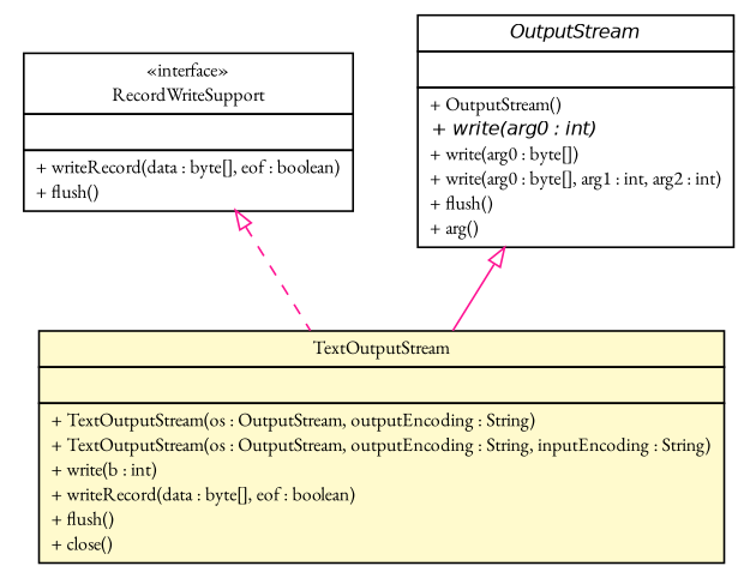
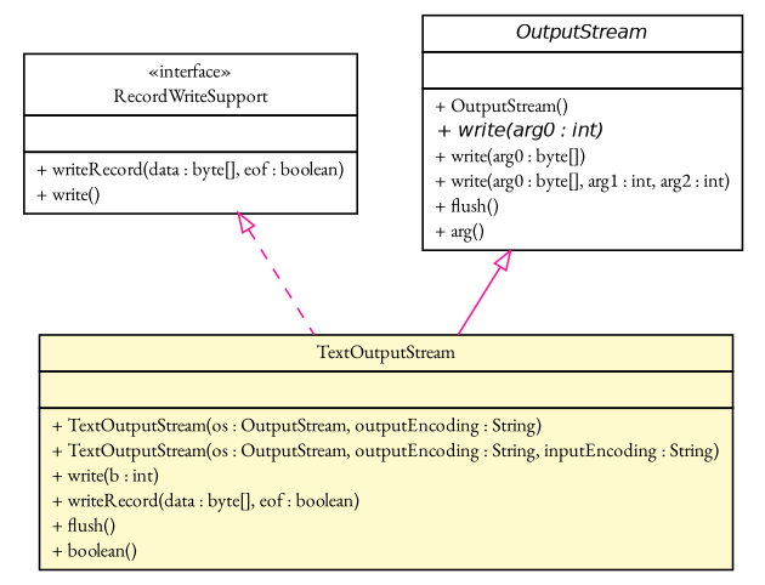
  digraph {
    fontname="EB Garamond"
    nodesep=0.25
    ranksep=0.5
    node [fontcolor=black fontname="EB Garamond" fontsize=10.0 shape=plaintext]
    edge [arrowtail=empty color=deeppink dir=back fontname="EB Garamond" fontsize=10 headport=p labelfontname=Helvetica labelfontsize=10 tailport=p]
-   n1 [label=<<table title="com.apporiented.hermesftp.streams.RecordWriteSupport" border="0" cellborder="1" cellspacing="0" cellpadding="2" port="p" href="./RecordWriteSupport.html"> 		<tr><td><table border="0" cellspacing="0" cellpadding="1"> <tr><td align="center" balign="center"> &#171;interface&#187; </td></tr> <tr><td align="center" balign="center"> RecordWriteSupport </td></tr> 		</table></td></tr> 		<tr><td><table border="0" cellspacing="0" cellpadding="1"> <tr><td align="left" balign="left">  </td></tr> 		</table></td></tr> 		<tr><td><table border="0" cellspacing="0" cellpadding="1"> <tr><td align="left" balign="left"> + writeRecord(data : byte[], eof : boolean) </td></tr> <tr><td align="left" balign="left"> + flush() </td></tr> 		</table></td></tr> 		</table>>]
-   n2 [label=<<table title="com.apporiented.hermesftp.streams.TextOutputStream" border="0" cellborder="1" cellspacing="0" cellpadding="2" port="p" bgcolor="lemonChiffon" href="./TextOutputStream.html"> 		<tr><td><table border="0" cellspacing="0" cellpadding="1"> <tr><td align="center" balign="center"> TextOutputStream </td></tr> 		</table></td></tr> 		<tr><td><table border="0" cellspacing="0" cellpadding="1"> <tr><td align="left" balign="left">  </td></tr> 		</table></td></tr> 		<tr><td><table border="0" cellspacing="0" cellpadding="1"> <tr><td align="left" balign="left"> + TextOutputStream(os : OutputStream, outputEncoding : String) </td></tr> <tr><td align="left" balign="left"> + TextOutputStream(os : OutputStream, outputEncoding : String, inputEncoding : String) </td></tr> <tr><td align="left" balign="left"> + write(b : int) </td></tr> <tr><td align="left" balign="left"> + writeRecord(data : byte[], eof : boolean) </td></tr> <tr><td align="left" balign="left"> + flush() </td></tr> <tr><td align="left" balign="left"> + close() </td></tr> 		</table></td></tr> 		</table>>]
+   n1 [label=<<table title="com.apporiented.hermesftp.streams.RecordWriteSupport" border="0" cellborder="1" cellspacing="0" cellpadding="2" port="p" href="./RecordWriteSupport.html"> 		<tr><td><table border="0" cellspacing="0" cellpadding="1"> <tr><td align="center" balign="center"> &#171;interface&#187; </td></tr> <tr><td align="center" balign="center"> RecordWriteSupport </td></tr> 		</table></td></tr> 		<tr><td><table border="0" cellspacing="0" cellpadding="1"> <tr><td align="left" balign="left">  </td></tr> 		</table></td></tr> 		<tr><td><table border="0" cellspacing="0" cellpadding="1"> <tr><td align="left" balign="left"> + writeRecord(data : byte[], eof : boolean) </td></tr> <tr><td align="left" balign="left"> + write() </td></tr> 		</table></td></tr> 		</table>>]
+   n2 [label=<<table title="com.apporiented.hermesftp.streams.TextOutputStream" border="0" cellborder="1" cellspacing="0" cellpadding="2" port="p" bgcolor="lemonChiffon" href="./TextOutputStream.html"> 		<tr><td><table border="0" cellspacing="0" cellpadding="1"> <tr><td align="center" balign="center"> TextOutputStream </td></tr> 		</table></td></tr> 		<tr><td><table border="0" cellspacing="0" cellpadding="1"> <tr><td align="left" balign="left">  </td></tr> 		</table></td></tr> 		<tr><td><table border="0" cellspacing="0" cellpadding="1"> <tr><td align="left" balign="left"> + TextOutputStream(os : OutputStream, outputEncoding : String) </td></tr> <tr><td align="left" balign="left"> + TextOutputStream(os : OutputStream, outputEncoding : String, inputEncoding : String) </td></tr> <tr><td align="left" balign="left"> + write(b : int) </td></tr> <tr><td align="left" balign="left"> + writeRecord(data : byte[], eof : boolean) </td></tr> <tr><td align="left" balign="left"> + flush() </td></tr> <tr><td align="left" balign="left"> + boolean() </td></tr> 		</table></td></tr> 		</table>>]
    n3 [label=<<table title="java.io.OutputStream" border="0" cellborder="1" cellspacing="0" cellpadding="2" port="p" href="http://java.sun.com/j2se/1.4.2/docs/api/java/io/OutputStream.html"> 		<tr><td><table border="0" cellspacing="0" cellpadding="1"> <tr><td align="center" balign="center"><font face="Helvetica-Oblique"> OutputStream </font></td></tr> 		</table></td></tr> 		<tr><td><table border="0" cellspacing="0" cellpadding="1"> <tr><td align="left" balign="left">  </td></tr> 		</table></td></tr> 		<tr><td><table border="0" cellspacing="0" cellpadding="1"> <tr><td align="left" balign="left"> + OutputStream() </td></tr> <tr><td align="left" balign="left"><font face="Helvetica-Oblique" point-size="10.0"> + write(arg0 : int) </font></td></tr> <tr><td align="left" balign="left"> + write(arg0 : byte[]) </td></tr> <tr><td align="left" balign="left"> + write(arg0 : byte[], arg1 : int, arg2 : int) </td></tr> <tr><td align="left" balign="left"> + flush() </td></tr> <tr><td align="left" balign="left"> + arg() </td></tr> 		</table></td></tr> 		</table>>]
    n1 -> n2 [style=dashed]
    n3 -> n2
  }
